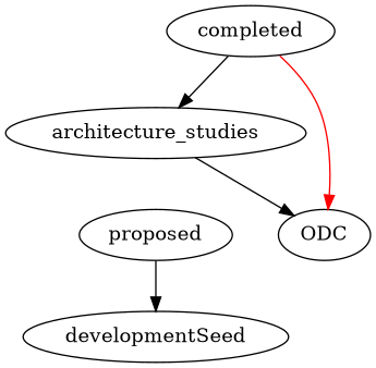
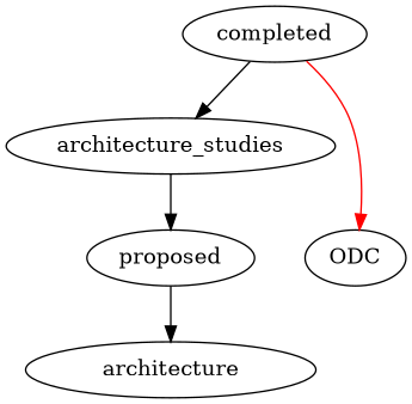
  digraph {
    architecture_studies
    proposed
-   developmentSeed
+   developmentSeed [label=architecture]
    completed
    ODC
-   architecture_studies -> ODC
+   architecture_studies -> proposed
    proposed -> developmentSeed
    completed -> architecture_studies
    completed -> ODC [color=red]
  }
